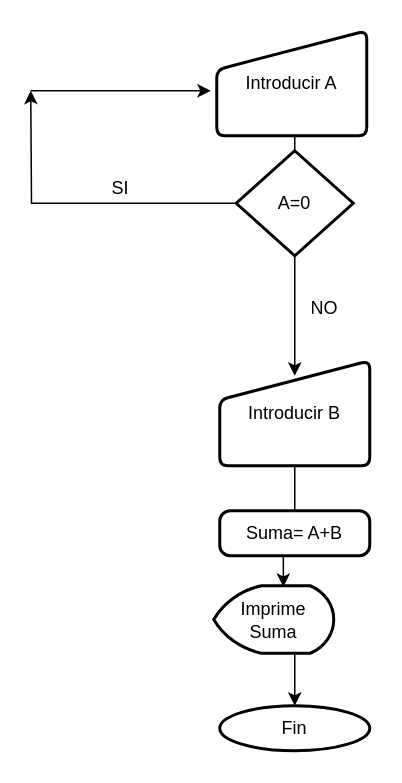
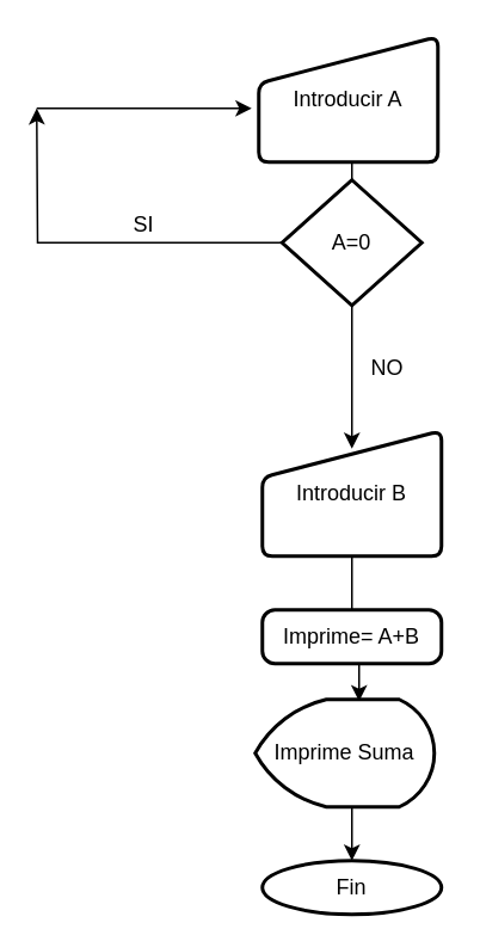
  <mxCell id="0" />
  <mxCell id="1" parent="0" />
  <mxCell id="2" style="edgeStyle=orthogonalEdgeStyle;rounded=0;orthogonalLoop=1;jettySize=auto;html=1;exitX=0.5;exitY=1;exitDx=0;exitDy=0;entryX=0.5;entryY=0;entryDx=0;entryDy=0;entryPerimeter=0;endArrow=none;" edge="1" parent="1" source="3" target="13"><mxGeometry relative="1" as="geometry" /></mxCell>
  <mxCell id="3" value="Introducir A" style="html=1;strokeWidth=2;shape=manualInput;whiteSpace=wrap;rounded=1;size=26;arcSize=11;" vertex="1" parent="1"><mxGeometry x="144" y="20" width="100" height="70" as="geometry" /></mxCell>
  <mxCell id="4" style="edgeStyle=orthogonalEdgeStyle;rounded=0;orthogonalLoop=1;jettySize=auto;html=1;exitX=0.5;exitY=1;exitDx=0;exitDy=0;entryX=0.5;entryY=0;entryDx=0;entryDy=0;endArrow=none;" edge="1" parent="1" source="5" target="7"><mxGeometry relative="1" as="geometry" /></mxCell>
  <mxCell id="5" value="Introducir B" style="html=1;strokeWidth=2;shape=manualInput;whiteSpace=wrap;rounded=1;size=26;arcSize=11;" vertex="1" parent="1"><mxGeometry x="146" y="240" width="100" height="70" as="geometry" /></mxCell>
  <mxCell id="6" style="edgeStyle=orthogonalEdgeStyle;rounded=0;orthogonalLoop=1;jettySize=auto;html=1;exitX=0.5;exitY=1;exitDx=0;exitDy=0;entryX=0.58;entryY=0.017;entryDx=0;entryDy=0;entryPerimeter=0;" edge="1" parent="1" source="7" target="9"><mxGeometry relative="1" as="geometry" /></mxCell>
- <mxCell id="7" value="Suma= A+B" style="rounded=1;whiteSpace=wrap;html=1;absoluteArcSize=1;arcSize=14;strokeWidth=2;" vertex="1" parent="1"><mxGeometry x="146" y="340" width="100" height="30" as="geometry" /></mxCell>
+ <mxCell id="7" value="Imprime= A+B" style="rounded=1;whiteSpace=wrap;html=1;absoluteArcSize=1;arcSize=14;strokeWidth=2;" vertex="1" parent="1"><mxGeometry x="146" y="340" width="100" height="30" as="geometry" /></mxCell>
  <mxCell id="8" style="edgeStyle=orthogonalEdgeStyle;rounded=0;orthogonalLoop=1;jettySize=auto;html=1;exitX=0.5;exitY=1;exitDx=0;exitDy=0;exitPerimeter=0;entryX=0.5;entryY=0;entryDx=0;entryDy=0;entryPerimeter=0;" edge="1" parent="1" source="9" target="10"><mxGeometry relative="1" as="geometry" /></mxCell>
- <mxCell id="9" value="Imprime Suma" style="strokeWidth=2;html=1;shape=mxgraph.flowchart.display;whiteSpace=wrap;" vertex="1" parent="1"><mxGeometry x="142" y="390" width="80" height="45" as="geometry" /></mxCell>
- <mxCell id="10" value="Fin" style="strokeWidth=2;html=1;shape=mxgraph.flowchart.start_1;whiteSpace=wrap;" vertex="1" parent="1"><mxGeometry x="146" y="470" width="100" height="30" as="geometry" /></mxCell>
+ <mxCell id="9" value="Imprime Suma" style="strokeWidth=2;html=1;shape=mxgraph.flowchart.display;whiteSpace=wrap;" vertex="1" parent="1"><mxGeometry x="142" y="390" width="100" height="60" as="geometry" /></mxCell>
+ <mxCell id="10" value="Fin" style="strokeWidth=2;html=1;shape=mxgraph.flowchart.start_1;whiteSpace=wrap;" vertex="1" parent="1"><mxGeometry x="146" y="480" width="100" height="30" as="geometry" /></mxCell>
  <mxCell id="11" style="edgeStyle=orthogonalEdgeStyle;rounded=0;orthogonalLoop=1;jettySize=auto;html=1;exitX=0;exitY=0.5;exitDx=0;exitDy=0;exitPerimeter=0;" edge="1" parent="1" source="13"><mxGeometry relative="1" as="geometry"><mxPoint x="20" y="60" as="targetPoint" /></mxGeometry></mxCell>
  <mxCell id="12" style="edgeStyle=orthogonalEdgeStyle;rounded=0;orthogonalLoop=1;jettySize=auto;html=1;exitX=0.5;exitY=1;exitDx=0;exitDy=0;exitPerimeter=0;" edge="1" parent="1" source="13"><mxGeometry relative="1" as="geometry"><mxPoint x="196" y="250" as="targetPoint" /></mxGeometry></mxCell>
  <mxCell id="13" value="A=0" style="strokeWidth=2;html=1;shape=mxgraph.flowchart.decision;whiteSpace=wrap;" vertex="1" parent="1"><mxGeometry x="157" y="100" width="78" height="70" as="geometry" /></mxCell>
  <mxCell id="14" value="" style="endArrow=classic;html=1;rounded=0;" edge="1" parent="1"><mxGeometry width="50" height="50" relative="1" as="geometry"><mxPoint x="20" y="60" as="sourcePoint" /><mxPoint x="140" y="60" as="targetPoint" /></mxGeometry></mxCell>
  <mxCell id="15" value="SI" style="text;html=1;strokeColor=none;fillColor=none;align=center;verticalAlign=middle;whiteSpace=wrap;rounded=0;" vertex="1" parent="1"><mxGeometry x="50" y="110" width="60" height="30" as="geometry" /></mxCell>
  <mxCell id="16" value="NO" style="text;html=1;strokeColor=none;fillColor=none;align=center;verticalAlign=middle;whiteSpace=wrap;rounded=0;" vertex="1" parent="1"><mxGeometry x="186" y="190" width="60" height="30" as="geometry" /></mxCell>
